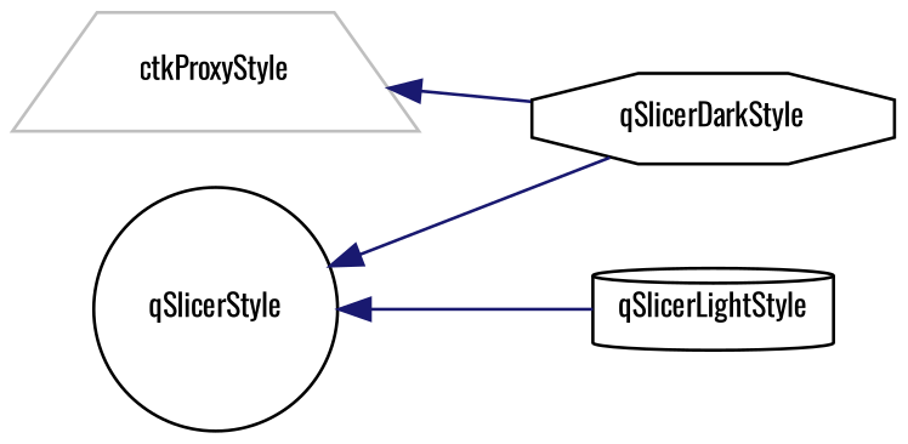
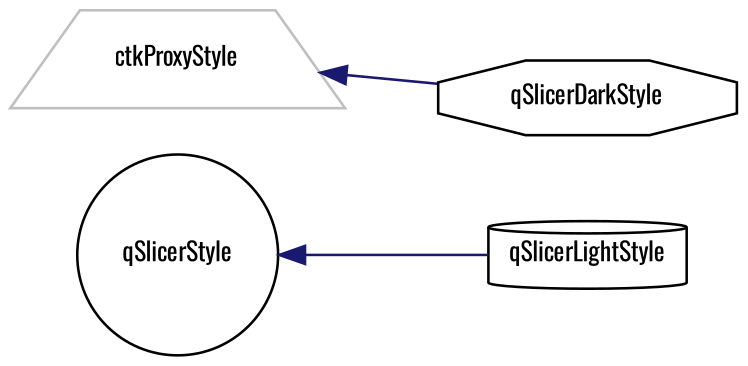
  digraph {
    fontname=Oswald
    rankdir=LR
    node [color=black fontname=Oswald fontsize=10]
    edge [color=midnightblue dir=back fontname=Oswald fontsize=10 labelfontname=Helvetica labelfontsize=10 style=solid]
    n1 [color=grey75 height=0.2 label=ctkProxyStyle shape=trapezium width=0.4]
    n2 [height=0.2 label=qSlicerDarkStyle shape=octagon width=0.4]
    n3 [height=0.2 label=qSlicerStyle shape=circle width=0.4]
    n4 [height=0.2 label=qSlicerLightStyle shape=cylinder width=0.4]
    n1 -> n2
-   n3 -> n2
    n3 -> n4
  }
